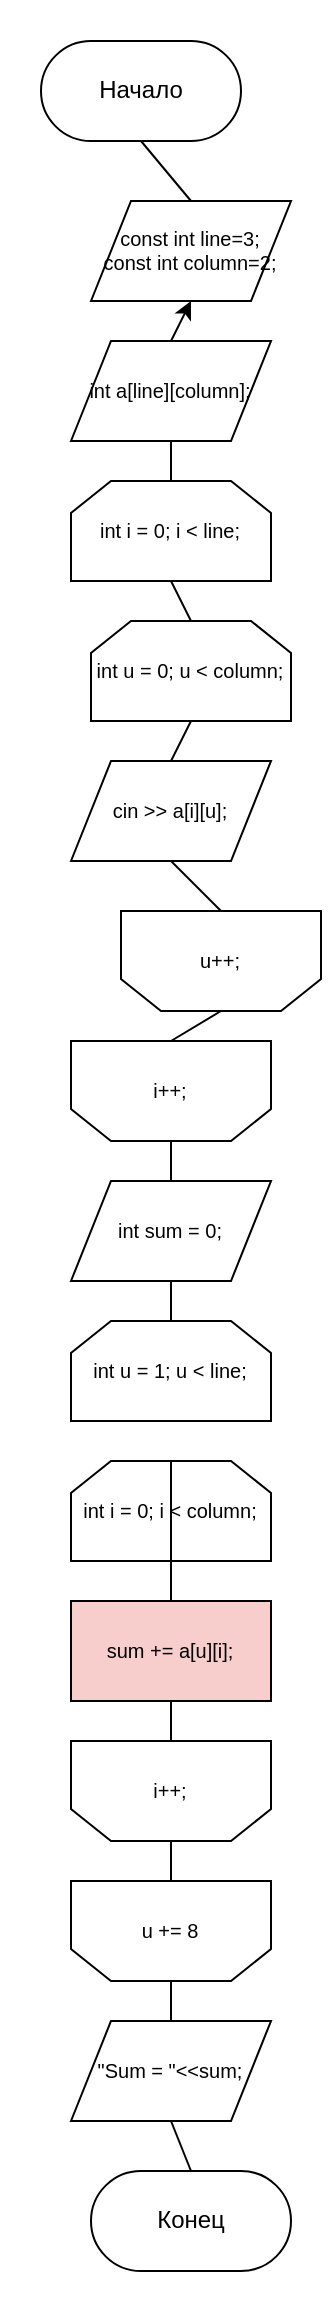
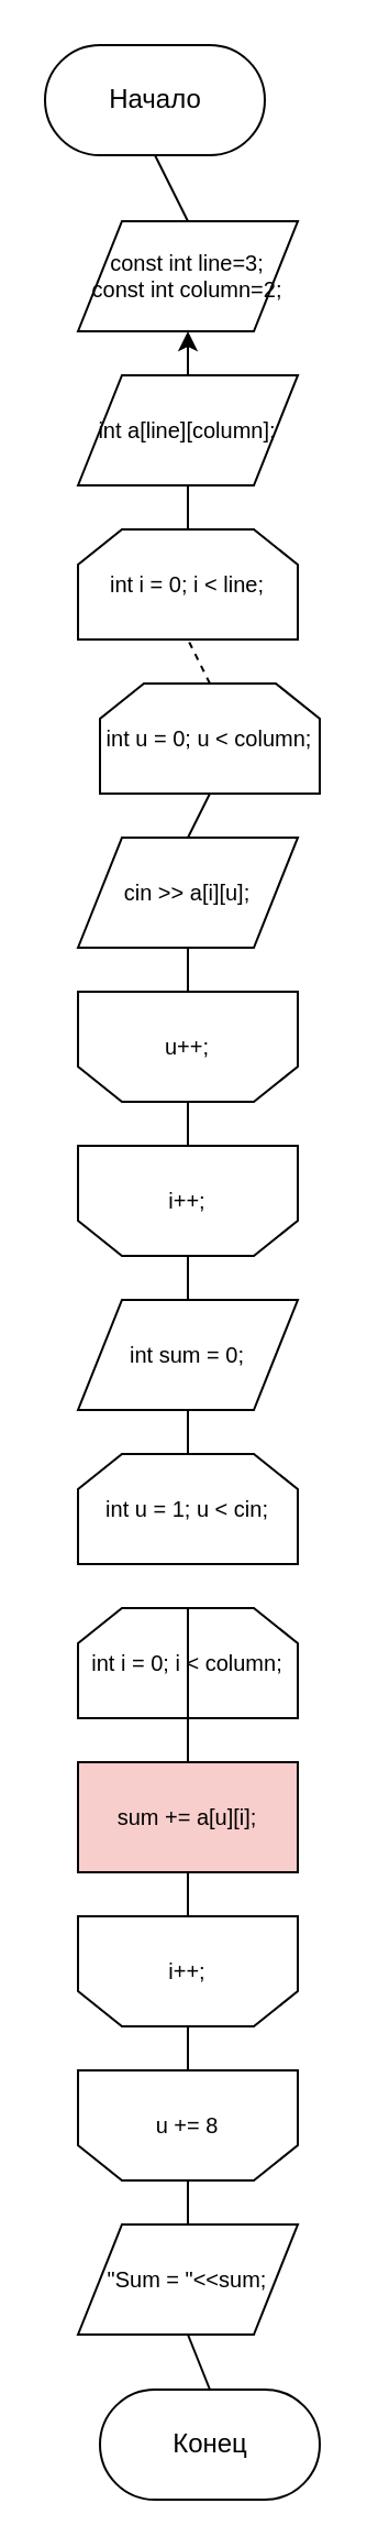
  <mxCell id="0" />
  <mxCell id="1" parent="0" />
  <mxCell id="2" value="Начало" style="html=1;dashed=0;whitespace=wrap;shape=mxgraph.dfd.start" vertex="1" parent="1"><mxGeometry x="20" y="20" width="100" height="50" as="geometry" /></mxCell>
- <mxCell id="3" value="&lt;div style=&quot;font-size: 10px&quot;&gt;const int line=3;&lt;/div&gt;&lt;div style=&quot;font-size: 10px&quot;&gt;const int column=2;&lt;/div&gt;" style="shape=parallelogram;perimeter=parallelogramPerimeter;whiteSpace=wrap;html=1;dashed=0;fontSize=10;" vertex="1" parent="1"><mxGeometry x="45" y="100" width="100" height="50" as="geometry" /></mxCell>
+ <mxCell id="3" value="&lt;div style=&quot;font-size: 10px&quot;&gt;const int line=3;&lt;/div&gt;&lt;div style=&quot;font-size: 10px&quot;&gt;const int column=2;&lt;/div&gt;" style="shape=parallelogram;perimeter=parallelogramPerimeter;whiteSpace=wrap;html=1;dashed=0;fontSize=10;" vertex="1" parent="1"><mxGeometry x="35" y="100" width="100" height="50" as="geometry" /></mxCell>
  <mxCell id="4" value="" style="endArrow=none;html=1;fontSize=10;entryX=0.5;entryY=0.5;entryDx=0;entryDy=25;entryPerimeter=0;exitX=0.5;exitY=0;exitDx=0;exitDy=0;" edge="1" parent="1" source="3" target="2"><mxGeometry width="50" height="50" relative="1" as="geometry"><mxPoint x="35" y="220" as="sourcePoint" /><mxPoint x="85" y="170" as="targetPoint" /></mxGeometry></mxCell>
  <mxCell id="5" value="&lt;div&gt;int a[line][column];&lt;br&gt;&lt;/div&gt;" style="shape=parallelogram;perimeter=parallelogramPerimeter;whiteSpace=wrap;html=1;dashed=0;fontSize=10;" vertex="1" parent="1"><mxGeometry x="35" y="170" width="100" height="50" as="geometry" /></mxCell>
  <mxCell id="6" value="" style="endArrow=classic;html=1;fontSize=10;entryX=0.5;entryY=1;entryDx=0;entryDy=0;exitX=0.5;exitY=0;exitDx=0;exitDy=0;" edge="1" parent="1" source="5" target="3"><mxGeometry width="50" height="50" relative="1" as="geometry"><mxPoint x="-55" y="210" as="sourcePoint" /><mxPoint x="-5" y="160" as="targetPoint" /></mxGeometry></mxCell>
  <mxCell id="7" value="int i = 0; i &amp;lt; line;" style="shape=loopLimit;whiteSpace=wrap;html=1;fontSize=10;" vertex="1" parent="1"><mxGeometry x="35" y="240" width="100" height="50" as="geometry" /></mxCell>
  <mxCell id="8" value="" style="endArrow=none;html=1;fontSize=10;entryX=0.5;entryY=1;entryDx=0;entryDy=0;exitX=0.5;exitY=0;exitDx=0;exitDy=0;" edge="1" parent="1" source="7" target="5"><mxGeometry width="50" height="50" relative="1" as="geometry"><mxPoint x="-15" y="280" as="sourcePoint" /><mxPoint x="35" y="230" as="targetPoint" /></mxGeometry></mxCell>
  <mxCell id="9" value="int u = 0; u &amp;lt; column;" style="shape=loopLimit;whiteSpace=wrap;html=1;fontSize=10;" vertex="1" parent="1"><mxGeometry x="45" y="310" width="100" height="50" as="geometry" /></mxCell>
- <mxCell id="10" value="" style="endArrow=none;html=1;fontSize=10;entryX=0.5;entryY=1;entryDx=0;entryDy=0;exitX=0.5;exitY=0;exitDx=0;exitDy=0;" edge="1" parent="1" source="9" target="7"><mxGeometry width="50" height="50" relative="1" as="geometry"><mxPoint x="-35" y="370" as="sourcePoint" /><mxPoint x="15" y="320" as="targetPoint" /></mxGeometry></mxCell>
- <mxCell id="11" value="u++;" style="shape=loopLimit;whiteSpace=wrap;html=1;fontSize=10;direction=west;" vertex="1" parent="1"><mxGeometry x="60" y="455" width="100" height="50" as="geometry" /></mxCell>
+ <mxCell id="10" value="" style="endArrow=none;html=1;fontSize=10;entryX=0.5;entryY=1;entryDx=0;entryDy=0;exitX=0.5;exitY=0;exitDx=0;exitDy=0;dashed=1;" edge="1" parent="1" source="9" target="7"><mxGeometry width="50" height="50" relative="1" as="geometry"><mxPoint x="-35" y="370" as="sourcePoint" /><mxPoint x="15" y="320" as="targetPoint" /></mxGeometry></mxCell>
+ <mxCell id="11" value="u++;" style="shape=loopLimit;whiteSpace=wrap;html=1;fontSize=10;direction=west;" vertex="1" parent="1"><mxGeometry x="35" y="450" width="100" height="50" as="geometry" /></mxCell>
  <mxCell id="12" value="i++;" style="shape=loopLimit;whiteSpace=wrap;html=1;fontSize=10;direction=west;" vertex="1" parent="1"><mxGeometry x="35" y="520" width="100" height="50" as="geometry" /></mxCell>
  <mxCell id="13" value="" style="endArrow=none;html=1;fontSize=10;entryX=0.5;entryY=1;entryDx=0;entryDy=0;exitX=0.5;exitY=0;exitDx=0;exitDy=0;" edge="1" parent="1" target="9"><mxGeometry width="50" height="50" relative="1" as="geometry"><mxPoint x="85" y="380" as="sourcePoint" /><mxPoint x="35" y="370" as="targetPoint" /></mxGeometry></mxCell>
  <mxCell id="14" value="" style="endArrow=none;html=1;fontSize=10;entryX=0.5;entryY=1;entryDx=0;entryDy=0;exitX=0.5;exitY=1;exitDx=0;exitDy=0;" edge="1" parent="1" source="11"><mxGeometry width="50" height="50" relative="1" as="geometry"><mxPoint x="-5" y="480" as="sourcePoint" /><mxPoint x="85" y="430" as="targetPoint" /></mxGeometry></mxCell>
  <mxCell id="15" value="" style="endArrow=none;html=1;fontSize=10;entryX=0.5;entryY=0;entryDx=0;entryDy=0;exitX=0.5;exitY=1;exitDx=0;exitDy=0;" edge="1" parent="1" source="12" target="11"><mxGeometry width="50" height="50" relative="1" as="geometry"><mxPoint x="-25" y="570" as="sourcePoint" /><mxPoint x="25" y="520" as="targetPoint" /></mxGeometry></mxCell>
  <mxCell id="16" value="cin &amp;gt;&amp;gt; a[i][u];" style="shape=parallelogram;perimeter=parallelogramPerimeter;whiteSpace=wrap;html=1;fontSize=10;" vertex="1" parent="1"><mxGeometry x="35" y="380" width="100" height="50" as="geometry" /></mxCell>
  <mxCell id="17" value="int sum = 0;" style="shape=parallelogram;perimeter=parallelogramPerimeter;whiteSpace=wrap;html=1;fontSize=10;" vertex="1" parent="1"><mxGeometry x="35" y="590" width="100" height="50" as="geometry" /></mxCell>
  <mxCell id="18" value="" style="endArrow=none;html=1;fontSize=10;entryX=0.5;entryY=0;entryDx=0;entryDy=0;exitX=0.5;exitY=0;exitDx=0;exitDy=0;" edge="1" parent="1" source="17" target="12"><mxGeometry width="50" height="50" relative="1" as="geometry"><mxPoint x="45" y="740" as="sourcePoint" /><mxPoint x="95" y="690" as="targetPoint" /></mxGeometry></mxCell>
- <mxCell id="19" value="int u = 1; u &amp;lt; line;" style="shape=loopLimit;whiteSpace=wrap;html=1;fontSize=10;" vertex="1" parent="1"><mxGeometry x="35" y="660" width="100" height="50" as="geometry" /></mxCell>
+ <mxCell id="19" value="int u = 1; u &amp;lt; cin;" style="shape=loopLimit;whiteSpace=wrap;html=1;fontSize=10;" vertex="1" parent="1"><mxGeometry x="35" y="660" width="100" height="50" as="geometry" /></mxCell>
  <mxCell id="20" value="int i = 0; i &amp;lt; column;" style="shape=loopLimit;whiteSpace=wrap;html=1;fontSize=10;" vertex="1" parent="1"><mxGeometry x="35" y="730" width="100" height="50" as="geometry" /></mxCell>
  <mxCell id="21" value="" style="endArrow=none;html=1;fontSize=10;exitX=0.5;exitY=0;exitDx=0;exitDy=0;" edge="1" source="20" target="27" parent="1"><mxGeometry width="50" height="50" relative="1" as="geometry"><mxPoint x="-35" y="790" as="sourcePoint" /><mxPoint x="15" y="740" as="targetPoint" /></mxGeometry></mxCell>
  <mxCell id="22" value="i++;" style="shape=loopLimit;whiteSpace=wrap;html=1;fontSize=10;direction=west;" vertex="1" parent="1"><mxGeometry x="35" y="870" width="100" height="50" as="geometry" /></mxCell>
  <mxCell id="23" value="u += 8" style="shape=loopLimit;whiteSpace=wrap;html=1;fontSize=10;direction=west;" vertex="1" parent="1"><mxGeometry x="35" y="940" width="100" height="50" as="geometry" /></mxCell>
  <mxCell id="24" value="" style="endArrow=none;html=1;fontSize=10;entryX=0.5;entryY=1;entryDx=0;entryDy=0;exitX=0.5;exitY=0;exitDx=0;exitDy=0;" edge="1" target="20" parent="1"><mxGeometry width="50" height="50" relative="1" as="geometry"><mxPoint x="85" y="800" as="sourcePoint" /><mxPoint x="35" y="790" as="targetPoint" /></mxGeometry></mxCell>
  <mxCell id="25" value="" style="endArrow=none;html=1;fontSize=10;entryX=0.5;entryY=1;entryDx=0;entryDy=0;exitX=0.5;exitY=1;exitDx=0;exitDy=0;" edge="1" source="22" parent="1"><mxGeometry width="50" height="50" relative="1" as="geometry"><mxPoint x="-5" y="900" as="sourcePoint" /><mxPoint x="85" y="850" as="targetPoint" /></mxGeometry></mxCell>
  <mxCell id="26" value="" style="endArrow=none;html=1;fontSize=10;entryX=0.5;entryY=0;entryDx=0;entryDy=0;exitX=0.5;exitY=1;exitDx=0;exitDy=0;" edge="1" source="23" target="22" parent="1"><mxGeometry width="50" height="50" relative="1" as="geometry"><mxPoint x="-25" y="990" as="sourcePoint" /><mxPoint x="25" y="940" as="targetPoint" /></mxGeometry></mxCell>
  <mxCell id="27" value="sum += a[u][i];" style="rounded=0;whiteSpace=wrap;html=1;fontSize=10;fillColor=#f8cecc;" vertex="1" parent="1"><mxGeometry x="35" y="800" width="100" height="50" as="geometry" /></mxCell>
  <mxCell id="28" value="&quot;Sum = &quot;&amp;lt;&amp;lt;sum;" style="shape=parallelogram;perimeter=parallelogramPerimeter;whiteSpace=wrap;html=1;fontSize=10;" vertex="1" parent="1"><mxGeometry x="35" y="1010" width="100" height="50" as="geometry" /></mxCell>
  <mxCell id="29" value="" style="endArrow=none;html=1;fontSize=10;entryX=0.5;entryY=1;entryDx=0;entryDy=0;exitX=0.5;exitY=0;exitDx=0;exitDy=0;" edge="1" parent="1" source="19" target="17"><mxGeometry width="50" height="50" relative="1" as="geometry"><mxPoint x="-55" y="760" as="sourcePoint" /><mxPoint x="-5" y="710" as="targetPoint" /></mxGeometry></mxCell>
  <mxCell id="30" value="" style="endArrow=none;html=1;fontSize=10;entryX=0.5;entryY=0;entryDx=0;entryDy=0;exitX=0.5;exitY=0;exitDx=0;exitDy=0;" edge="1" parent="1" source="28" target="23"><mxGeometry width="50" height="50" relative="1" as="geometry"><mxPoint x="5" y="1060" as="sourcePoint" /><mxPoint x="55" y="1010" as="targetPoint" /></mxGeometry></mxCell>
  <mxCell id="31" value="Конец" style="html=1;dashed=0;whitespace=wrap;shape=mxgraph.dfd.start" vertex="1" parent="1"><mxGeometry x="45" y="1085" width="100" height="50" as="geometry" /></mxCell>
  <mxCell id="32" value="" style="endArrow=none;html=1;fontSize=10;entryX=0.5;entryY=1;entryDx=0;entryDy=0;exitX=0.5;exitY=0.5;exitDx=0;exitDy=-25;exitPerimeter=0;" edge="1" parent="1" source="31" target="28"><mxGeometry width="50" height="50" relative="1" as="geometry"><mxPoint x="-25" y="1120" as="sourcePoint" /><mxPoint x="25" y="1070" as="targetPoint" /></mxGeometry></mxCell>
